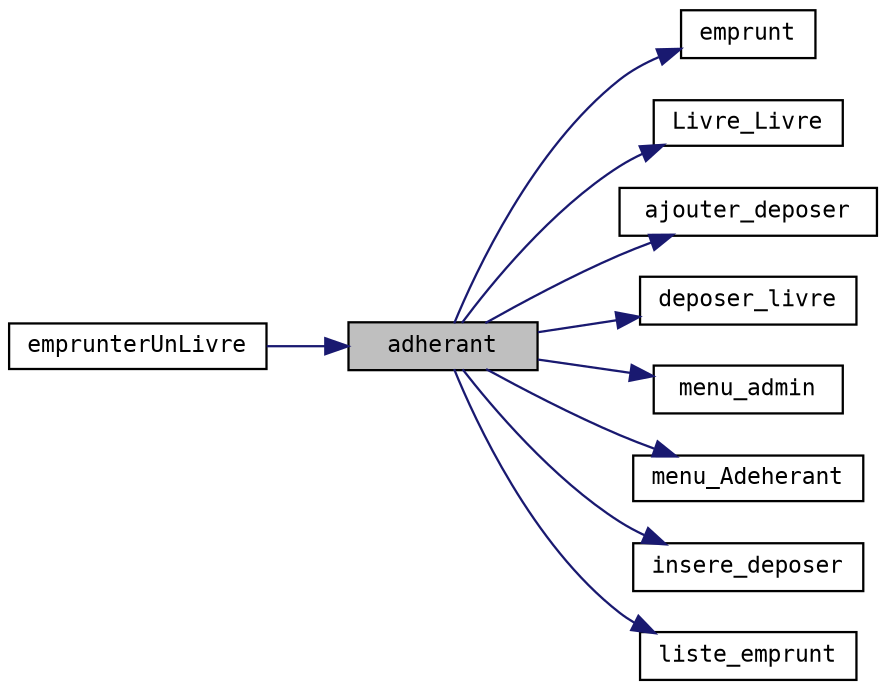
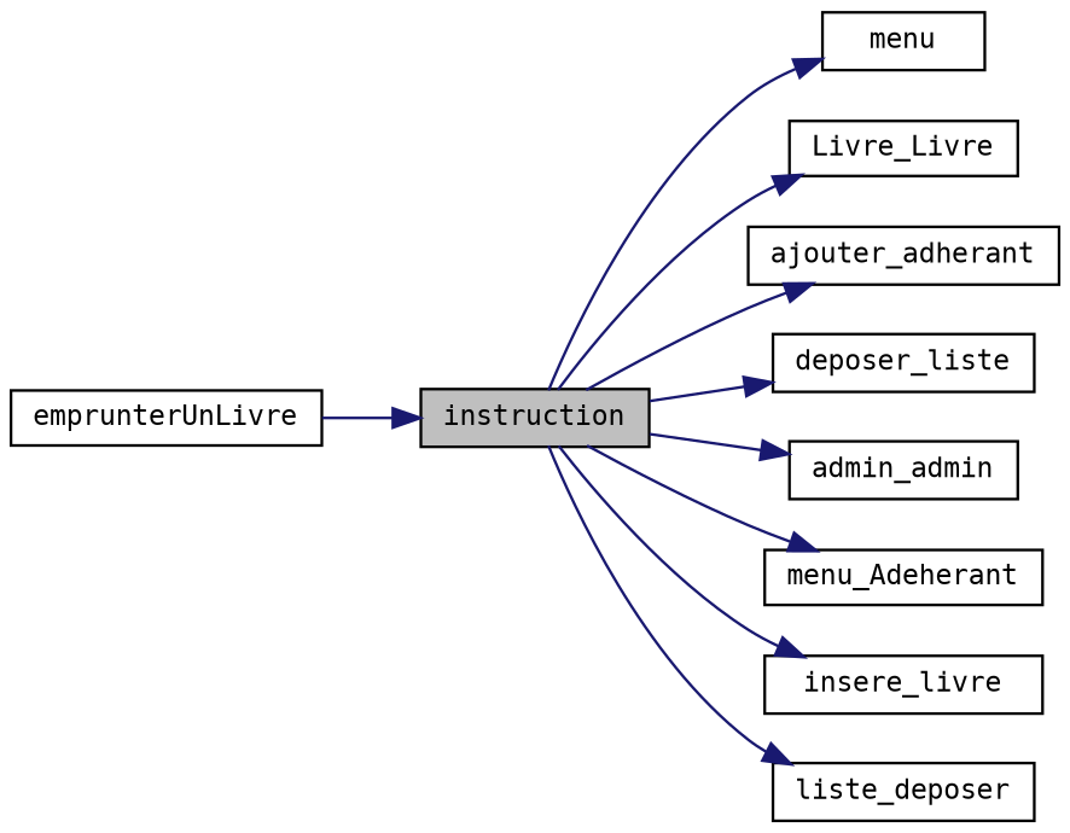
  digraph {
    fontname="DejaVu Sans Mono"
    rankdir=LR
    node [color=black fillcolor=white fontname="DejaVu Sans Mono" fontsize=10 shape=record style=filled]
    edge [color=midnightblue fontname="DejaVu Sans Mono" fontsize=10 labelfontname=Helvetica labelfontsize=10 style=solid]
-   n1 [fillcolor=grey75 fontcolor=black height=0.2 label=adherant width=0.4]
-   n2 [height=0.2 label=emprunt width=0.4]
+   n1 [fillcolor=grey75 fontcolor=black height=0.2 label=instruction width=0.4]
+   n2 [height=0.2 label=menu width=0.4]
    n3 [height=0.2 label=Livre_Livre width=0.4]
-   n4 [height=0.2 label=ajouter_deposer width=0.4]
-   n5 [height=0.2 label=deposer_livre width=0.4]
-   n6 [height=0.2 label=menu_admin width=0.4]
+   n4 [height=0.2 label=ajouter_adherant width=0.4]
+   n5 [height=0.2 label=deposer_liste width=0.4]
+   n6 [height=0.2 label=admin_admin width=0.4]
    n7 [height=0.2 label=menu_Adeherant width=0.4]
-   n8 [height=0.2 label=insere_deposer width=0.4]
-   n9 [height=0.2 label=liste_emprunt width=0.4]
+   n8 [height=0.2 label=insere_livre width=0.4]
+   n9 [height=0.2 label=liste_deposer width=0.4]
    n10 [height=0.2 label=emprunterUnLivre width=0.4]
    n1 -> n2
    n1 -> n3
    n1 -> n4
    n1 -> n5
    n1 -> n6
    n1 -> n7
    n1 -> n8
    n1 -> n9
    n10 -> n1
  }
